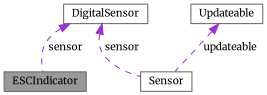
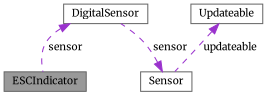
  digraph {
    fontname=Merriweather
    node [color=gray40 fillcolor=white fontname=Merriweather fontsize=10 shape=box style=filled]
    edge [color=darkorchid3 dir=back fontname=Merriweather fontsize=10 labelfontname=Helvetica labelfontsize=10 style=dashed]
    n1 [fillcolor=grey60 fontcolor=black height=0.2 label=ESCIndicator width=0.4]
    n2 [height=0.2 label=DigitalSensor width=0.4]
    n3 [height=0.2 label=Sensor width=0.4]
    n4 [height=0.2 label=Updateable width=0.4]
    n2 -> n1 [label=" sensor"]
-   n2 -> n3 [label=" sensor"]
+   n3 -> n2 [label=" sensor"]
    n4 -> n3 [label=" updateable"]
  }
